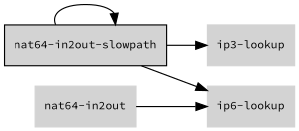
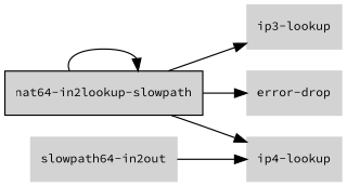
  digraph {
    fontname="Source Code Pro"
    rankdir=LR
    node [color=lightgray fillcolor=lightgray fontcolor=black fontname="Source Code Pro" fontsize=10 shape=box style=filled]
    edge [fontname="Source Code Pro" fontsize=8]
-   "nat64-in2out-slowpath" [color=black]
+   "nat64-in2out-slowpath" [color=black label="nat64-in2lookup-slowpath"]
    n2 [label="ip3-lookup"]
-   "ip6-lookup"
-   "nat64-in2out"
+   "ip6-lookup" [label="ip4-lookup"]
+   "error-drop"
+   "nat64-in2out" [label="slowpath64-in2out"]
    "nat64-in2out-slowpath" -> "nat64-in2out-slowpath"
    "nat64-in2out-slowpath" -> n2
    "nat64-in2out-slowpath" -> "ip6-lookup"
+   "nat64-in2out-slowpath" -> "error-drop"
    "nat64-in2out" -> "ip6-lookup"
  }
